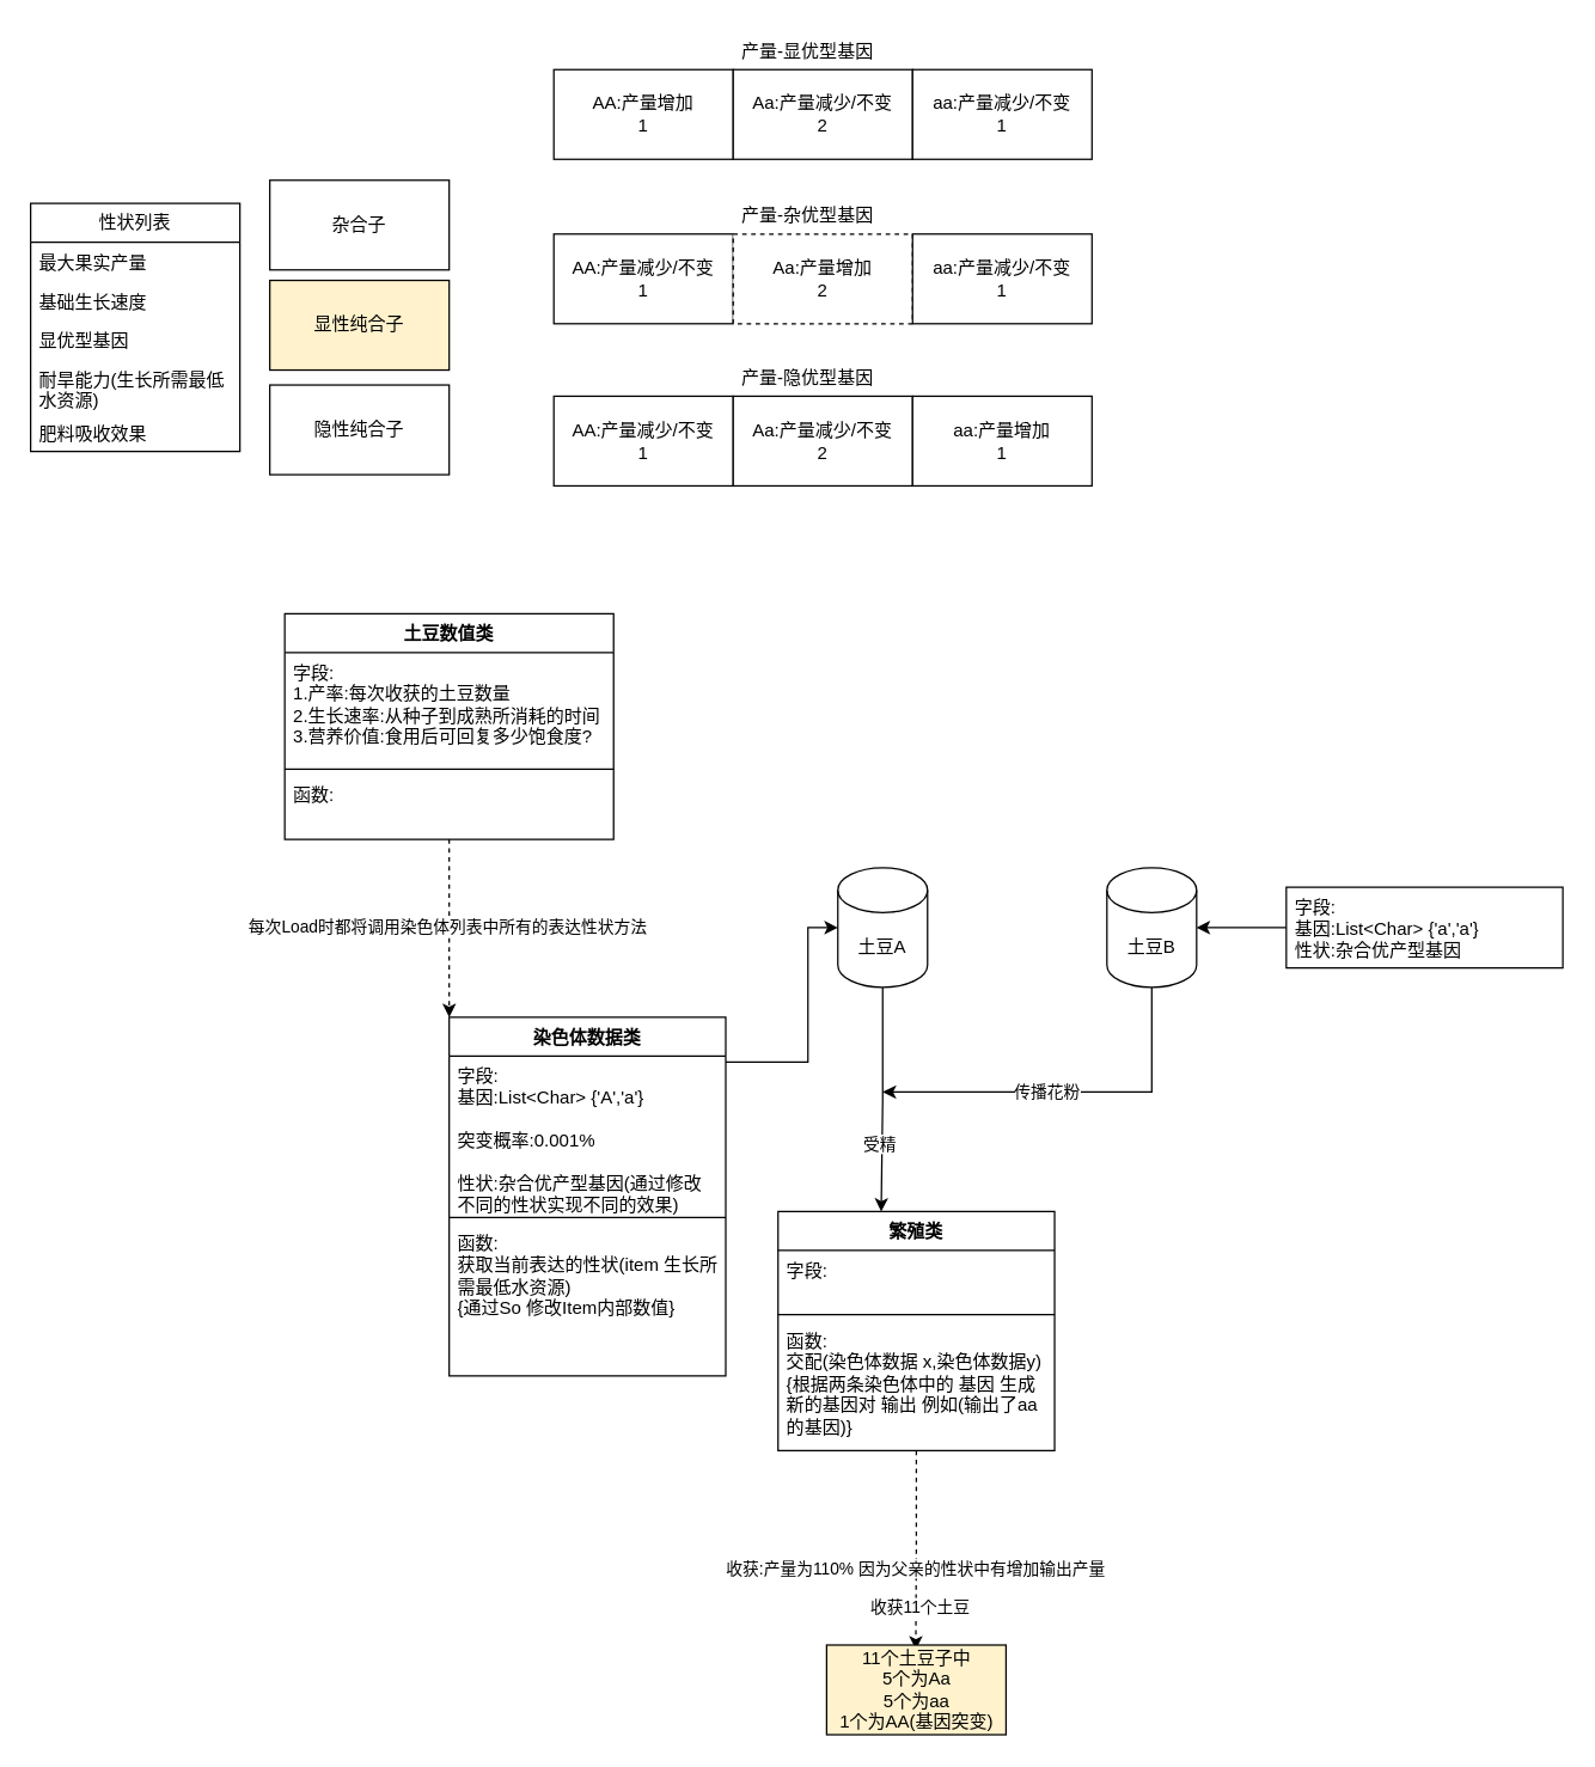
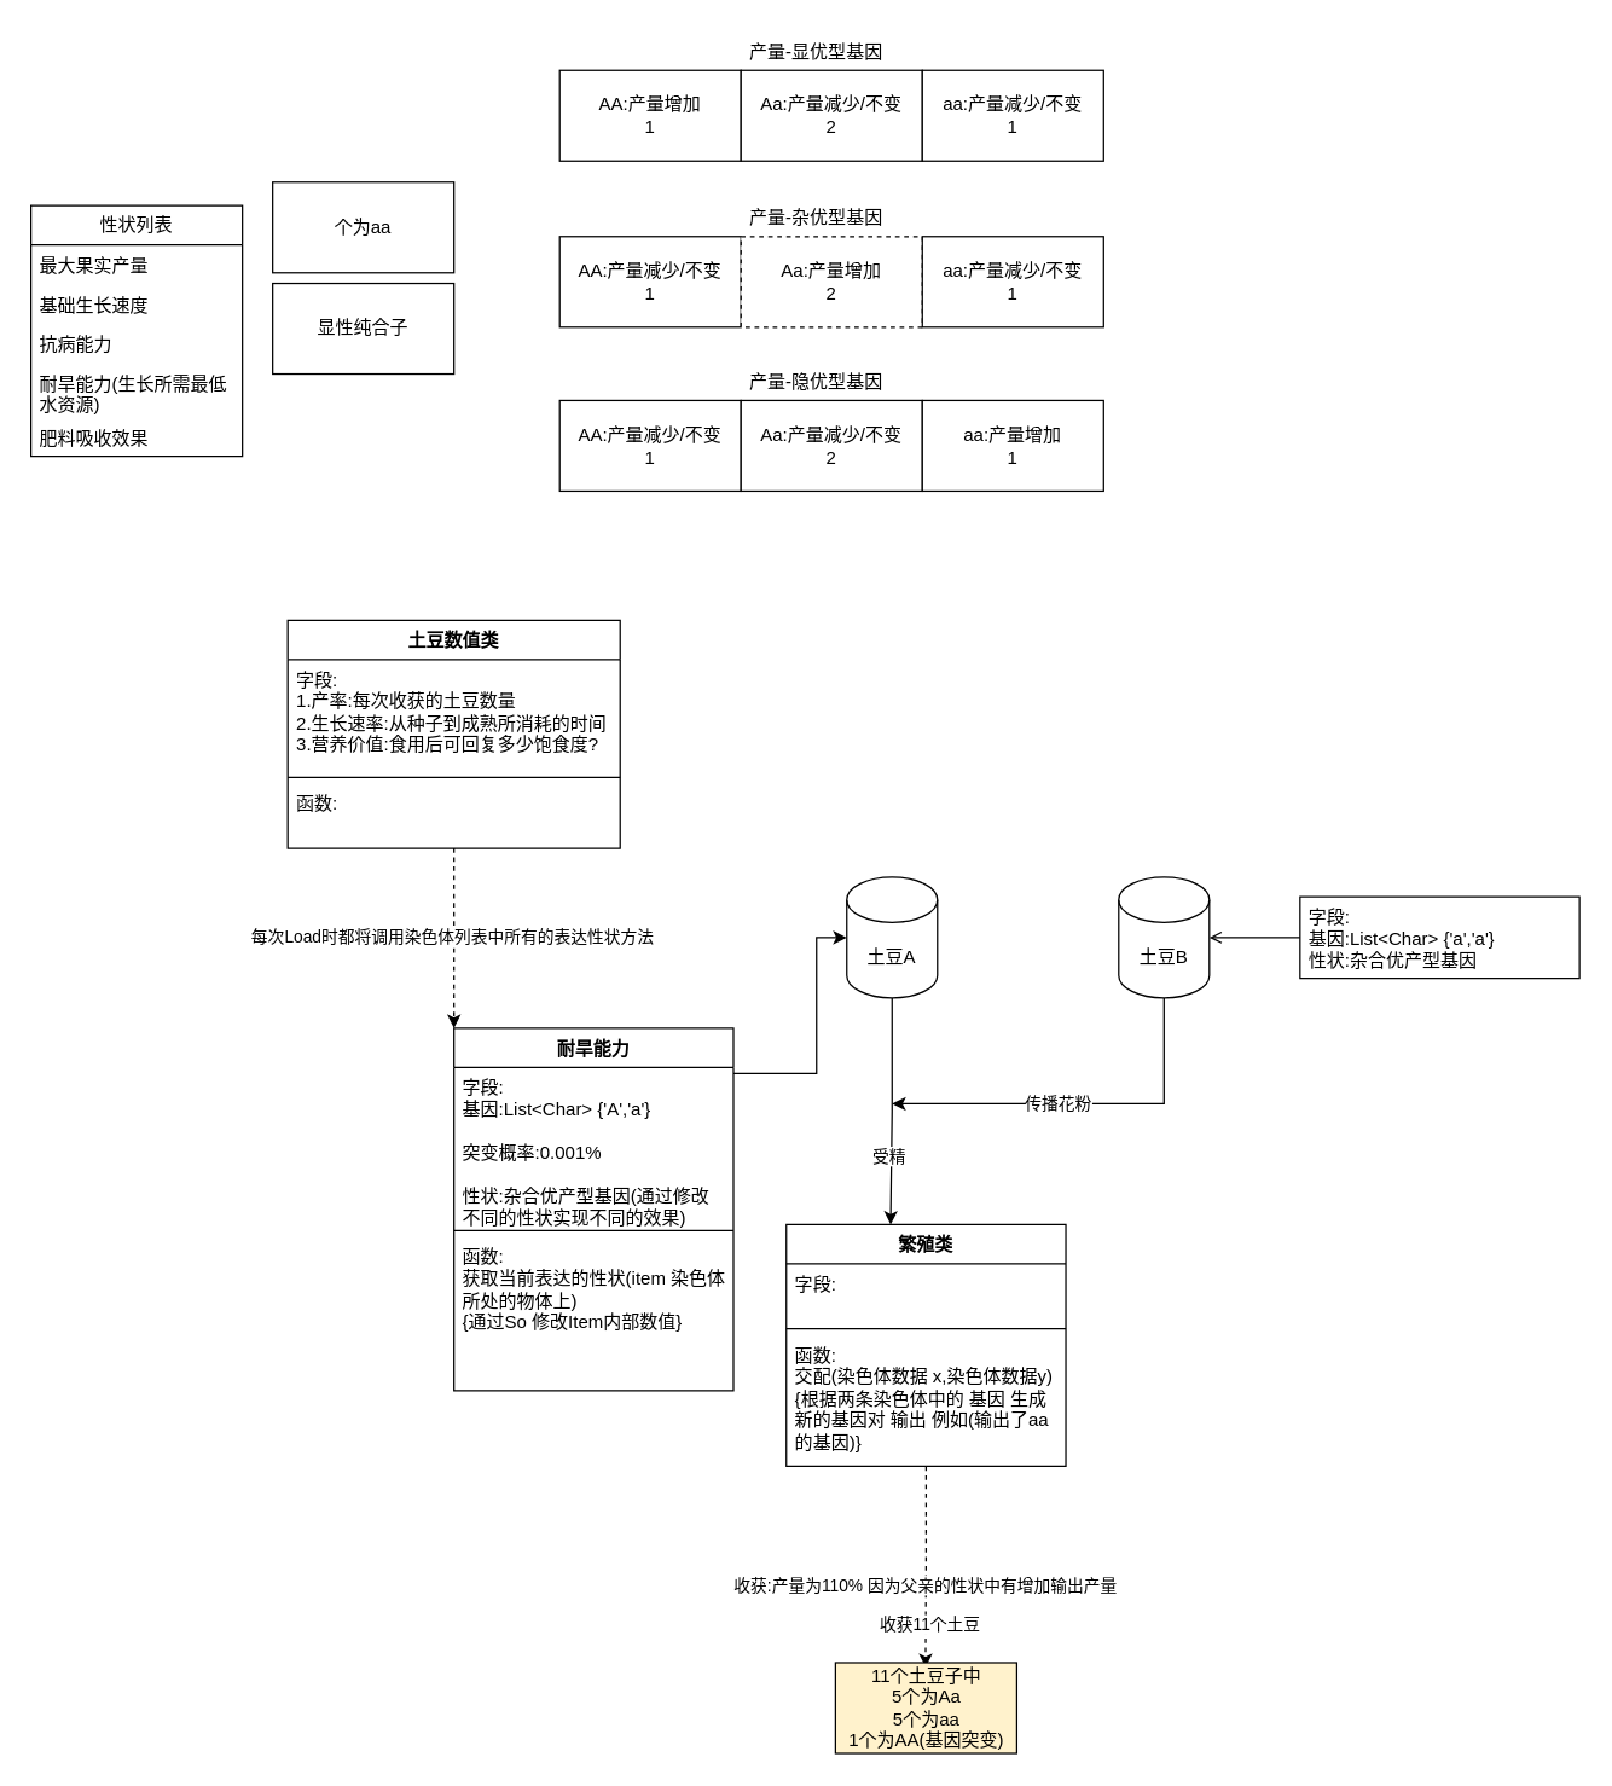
  <mxCell id="0" />
  <mxCell id="1" parent="0" />
- <mxCell id="2" value="杂合子" style="rounded=0;whiteSpace=wrap;html=1;" vertex="1" parent="1"><mxGeometry x="180" y="120" width="120" height="60" as="geometry" /></mxCell>
- <mxCell id="3" value="显性纯合子" style="rounded=0;whiteSpace=wrap;html=1;fillColor=#fff2cc;" vertex="1" parent="1"><mxGeometry x="180" y="187" width="120" height="60" as="geometry" /></mxCell>
- <mxCell id="4" value="隐性纯合子" style="rounded=0;whiteSpace=wrap;html=1;" vertex="1" parent="1"><mxGeometry x="180" y="257" width="120" height="60" as="geometry" /></mxCell>
+ <mxCell id="2" value="个为aa" style="rounded=0;whiteSpace=wrap;html=1;" vertex="1" parent="1"><mxGeometry x="180" y="120" width="120" height="60" as="geometry" /></mxCell>
+ <mxCell id="3" value="显性纯合子" style="rounded=0;whiteSpace=wrap;html=1;" vertex="1" parent="1"><mxGeometry x="180" y="187" width="120" height="60" as="geometry" /></mxCell>
  <mxCell id="5" value="性状列表" style="swimlane;fontStyle=0;childLayout=stackLayout;horizontal=1;startSize=26;fillColor=none;horizontalStack=0;resizeParent=1;resizeParentMax=0;resizeLast=0;collapsible=1;marginBottom=0;whiteSpace=wrap;html=1;" vertex="1" parent="1"><mxGeometry x="20" y="135.5" width="140" height="166" as="geometry" /></mxCell>
  <mxCell id="6" value="最大果实产量" style="text;strokeColor=none;fillColor=none;align=left;verticalAlign=top;spacingLeft=4;spacingRight=4;overflow=hidden;rotatable=0;points=[[0,0.5],[1,0.5]];portConstraint=eastwest;whiteSpace=wrap;html=1;" vertex="1" parent="5"><mxGeometry y="26" width="140" height="26" as="geometry" /></mxCell>
  <mxCell id="7" value="基础生长速度" style="text;strokeColor=none;fillColor=none;align=left;verticalAlign=top;spacingLeft=4;spacingRight=4;overflow=hidden;rotatable=0;points=[[0,0.5],[1,0.5]];portConstraint=eastwest;whiteSpace=wrap;html=1;" vertex="1" parent="5"><mxGeometry y="52" width="140" height="26" as="geometry" /></mxCell>
- <mxCell id="8" value="显优型基因" style="text;strokeColor=none;fillColor=none;align=left;verticalAlign=top;spacingLeft=4;spacingRight=4;overflow=hidden;rotatable=0;points=[[0,0.5],[1,0.5]];portConstraint=eastwest;whiteSpace=wrap;html=1;" vertex="1" parent="5"><mxGeometry y="78" width="140" height="26" as="geometry" /></mxCell>
+ <mxCell id="8" value="抗病能力" style="text;strokeColor=none;fillColor=none;align=left;verticalAlign=top;spacingLeft=4;spacingRight=4;overflow=hidden;rotatable=0;points=[[0,0.5],[1,0.5]];portConstraint=eastwest;whiteSpace=wrap;html=1;" vertex="1" parent="5"><mxGeometry y="78" width="140" height="26" as="geometry" /></mxCell>
  <mxCell id="9" value="耐旱能力(生长所需最低水资源)" style="text;strokeColor=none;fillColor=none;align=left;verticalAlign=top;spacingLeft=4;spacingRight=4;overflow=hidden;rotatable=0;points=[[0,0.5],[1,0.5]];portConstraint=eastwest;whiteSpace=wrap;html=1;" vertex="1" parent="5"><mxGeometry y="104" width="140" height="36" as="geometry" /></mxCell>
  <mxCell id="10" value="肥料吸收效果" style="text;strokeColor=none;fillColor=none;align=left;verticalAlign=top;spacingLeft=4;spacingRight=4;overflow=hidden;rotatable=0;points=[[0,0.5],[1,0.5]];portConstraint=eastwest;whiteSpace=wrap;html=1;" vertex="1" parent="5"><mxGeometry y="140" width="140" height="26" as="geometry" /></mxCell>
  <mxCell id="11" value="" style="group" vertex="1" connectable="0" parent="1"><mxGeometry x="370" y="20" width="360" height="86" as="geometry" /></mxCell>
  <mxCell id="12" value="产量-显优型基因" style="text;strokeColor=none;fillColor=none;align=left;verticalAlign=top;spacingLeft=4;spacingRight=4;overflow=hidden;rotatable=0;points=[[0,0.5],[1,0.5]];portConstraint=eastwest;whiteSpace=wrap;html=1;" vertex="1" parent="11"><mxGeometry x="120" width="120" height="26" as="geometry" /></mxCell>
  <mxCell id="13" value="AA:产量增加&lt;div&gt;1&lt;/div&gt;" style="rounded=0;whiteSpace=wrap;html=1;" vertex="1" parent="11"><mxGeometry y="26" width="120" height="60" as="geometry" /></mxCell>
  <mxCell id="14" value="Aa:产量减少/不变&lt;div&gt;2&lt;/div&gt;" style="rounded=0;whiteSpace=wrap;html=1;" vertex="1" parent="11"><mxGeometry x="120" y="26" width="120" height="60" as="geometry" /></mxCell>
  <mxCell id="15" value="aa:产量减少/不变&lt;div&gt;1&lt;/div&gt;" style="rounded=0;whiteSpace=wrap;html=1;" vertex="1" parent="11"><mxGeometry x="240" y="26" width="120" height="60" as="geometry" /></mxCell>
  <mxCell id="16" value="" style="group" vertex="1" connectable="0" parent="1"><mxGeometry x="370" y="130" width="360" height="86" as="geometry" /></mxCell>
  <mxCell id="17" value="产量-杂优型基因" style="text;strokeColor=none;fillColor=none;align=left;verticalAlign=top;spacingLeft=4;spacingRight=4;overflow=hidden;rotatable=0;points=[[0,0.5],[1,0.5]];portConstraint=eastwest;whiteSpace=wrap;html=1;" vertex="1" parent="16"><mxGeometry x="120" width="120" height="26" as="geometry" /></mxCell>
  <mxCell id="18" value="AA:产量减少/不变&lt;div&gt;1&lt;/div&gt;" style="rounded=0;whiteSpace=wrap;html=1;" vertex="1" parent="16"><mxGeometry y="26" width="120" height="60" as="geometry" /></mxCell>
  <mxCell id="19" value="Aa:产量增加&lt;div&gt;2&lt;/div&gt;" style="rounded=0;whiteSpace=wrap;html=1;dashed=1;" vertex="1" parent="16"><mxGeometry x="120" y="26" width="120" height="60" as="geometry" /></mxCell>
  <mxCell id="20" value="aa:产量减少/不变&lt;div&gt;1&lt;/div&gt;" style="rounded=0;whiteSpace=wrap;html=1;" vertex="1" parent="16"><mxGeometry x="240" y="26" width="120" height="60" as="geometry" /></mxCell>
  <mxCell id="21" value="" style="group" vertex="1" connectable="0" parent="1"><mxGeometry x="370" y="238.5" width="360" height="86" as="geometry" /></mxCell>
  <mxCell id="22" value="产量-隐优型基因" style="text;strokeColor=none;fillColor=none;align=left;verticalAlign=top;spacingLeft=4;spacingRight=4;overflow=hidden;rotatable=0;points=[[0,0.5],[1,0.5]];portConstraint=eastwest;whiteSpace=wrap;html=1;" vertex="1" parent="21"><mxGeometry x="120" width="120" height="26" as="geometry" /></mxCell>
  <mxCell id="23" value="AA:产量减少/不变&lt;div&gt;1&lt;/div&gt;" style="rounded=0;whiteSpace=wrap;html=1;" vertex="1" parent="21"><mxGeometry y="26" width="120" height="60" as="geometry" /></mxCell>
  <mxCell id="24" value="Aa:产量减少/不变&lt;div&gt;2&lt;/div&gt;" style="rounded=0;whiteSpace=wrap;html=1;" vertex="1" parent="21"><mxGeometry x="120" y="26" width="120" height="60" as="geometry" /></mxCell>
  <mxCell id="25" value="aa:产量增加&lt;div&gt;1&lt;/div&gt;" style="rounded=0;whiteSpace=wrap;html=1;" vertex="1" parent="21"><mxGeometry x="240" y="26" width="120" height="60" as="geometry" /></mxCell>
  <mxCell id="26" value="土豆A" style="shape=cylinder3;whiteSpace=wrap;html=1;boundedLbl=1;backgroundOutline=1;size=15;" vertex="1" parent="1"><mxGeometry x="560" y="580" width="60" height="80" as="geometry" /></mxCell>
  <mxCell id="27" style="edgeStyle=orthogonalEdgeStyle;rounded=0;orthogonalLoop=1;jettySize=auto;html=1;" edge="1" parent="1" source="29"><mxGeometry relative="1" as="geometry"><mxPoint x="590" y="730" as="targetPoint" /><Array as="points"><mxPoint x="770" y="730" /></Array></mxGeometry></mxCell>
  <mxCell id="28" value="传播花粉" style="edgeLabel;html=1;align=center;verticalAlign=middle;resizable=0;points=[];" vertex="1" connectable="0" parent="27"><mxGeometry x="0.125" y="-1" relative="1" as="geometry"><mxPoint as="offset" /></mxGeometry></mxCell>
  <mxCell id="29" value="土豆B" style="shape=cylinder3;whiteSpace=wrap;html=1;boundedLbl=1;backgroundOutline=1;size=15;" vertex="1" parent="1"><mxGeometry x="740" y="580" width="60" height="80" as="geometry" /></mxCell>
- <mxCell id="30" value="染色体数据类" style="swimlane;fontStyle=1;align=center;verticalAlign=top;childLayout=stackLayout;horizontal=1;startSize=26;horizontalStack=0;resizeParent=1;resizeParentMax=0;resizeLast=0;collapsible=1;marginBottom=0;whiteSpace=wrap;html=1;" vertex="1" parent="1"><mxGeometry x="300" y="680" width="185" height="240" as="geometry" /></mxCell>
+ <mxCell id="30" value="耐旱能力" style="swimlane;fontStyle=1;align=center;verticalAlign=top;childLayout=stackLayout;horizontal=1;startSize=26;horizontalStack=0;resizeParent=1;resizeParentMax=0;resizeLast=0;collapsible=1;marginBottom=0;whiteSpace=wrap;html=1;" vertex="1" parent="1"><mxGeometry x="300" y="680" width="185" height="240" as="geometry" /></mxCell>
  <mxCell id="31" value="字段:&lt;div&gt;基因:List&amp;lt;Char&amp;gt; {'A','a'}&lt;/div&gt;&lt;div&gt;&lt;br&gt;&lt;div&gt;&lt;span style=&quot;background-color: transparent; color: light-dark(rgb(0, 0, 0), rgb(255, 255, 255)); text-align: center;&quot;&gt;突变概率:0.001%&lt;/span&gt;&lt;/div&gt;&lt;/div&gt;&lt;div&gt;&lt;span style=&quot;background-color: transparent; color: light-dark(rgb(0, 0, 0), rgb(255, 255, 255)); text-align: center;&quot;&gt;&lt;br&gt;&lt;/span&gt;&lt;/div&gt;&lt;div&gt;&lt;div&gt;性状:&lt;span style=&quot;text-align: center; background-color: transparent; color: light-dark(rgb(0, 0, 0), rgb(255, 255, 255));&quot;&gt;杂合优产型基因(通过修改不同的性状实现不同的效果)&lt;/span&gt;&lt;/div&gt;&lt;/div&gt;&lt;div&gt;&lt;span style=&quot;text-align: center; background-color: transparent; color: light-dark(rgb(0, 0, 0), rgb(255, 255, 255));&quot;&gt;&lt;br&gt;&lt;/span&gt;&lt;/div&gt;" style="text;strokeColor=none;fillColor=none;align=left;verticalAlign=top;spacingLeft=4;spacingRight=4;overflow=hidden;rotatable=0;points=[[0,0.5],[1,0.5]];portConstraint=eastwest;whiteSpace=wrap;html=1;" vertex="1" parent="30"><mxGeometry y="26" width="185" height="104" as="geometry" /></mxCell>
  <mxCell id="32" value="" style="line;strokeWidth=1;fillColor=none;align=left;verticalAlign=middle;spacingTop=-1;spacingLeft=3;spacingRight=3;rotatable=0;labelPosition=right;points=[];portConstraint=eastwest;strokeColor=inherit;" vertex="1" parent="30"><mxGeometry y="130" width="185" height="8" as="geometry" /></mxCell>
- <mxCell id="33" value="函数:&lt;div&gt;获取当前表达的性状(item 生长所需最低水资源)&lt;/div&gt;&lt;div&gt;{通过So 修改Item内部数值}&lt;/div&gt;" style="text;strokeColor=none;fillColor=none;align=left;verticalAlign=top;spacingLeft=4;spacingRight=4;overflow=hidden;rotatable=0;points=[[0,0.5],[1,0.5]];portConstraint=eastwest;whiteSpace=wrap;html=1;" vertex="1" parent="30"><mxGeometry y="138" width="185" height="102" as="geometry" /></mxCell>
+ <mxCell id="33" value="函数:&lt;div&gt;获取当前表达的性状(item 染色体所处的物体上)&lt;/div&gt;&lt;div&gt;{通过So 修改Item内部数值}&lt;/div&gt;" style="text;strokeColor=none;fillColor=none;align=left;verticalAlign=top;spacingLeft=4;spacingRight=4;overflow=hidden;rotatable=0;points=[[0,0.5],[1,0.5]];portConstraint=eastwest;whiteSpace=wrap;html=1;" vertex="1" parent="30"><mxGeometry y="138" width="185" height="102" as="geometry" /></mxCell>
  <mxCell id="34" style="edgeStyle=orthogonalEdgeStyle;rounded=0;orthogonalLoop=1;jettySize=auto;html=1;entryX=0;entryY=0.5;entryDx=0;entryDy=0;entryPerimeter=0;" edge="1" parent="1" source="30" target="26"><mxGeometry relative="1" as="geometry"><Array as="points"><mxPoint x="540" y="710" /><mxPoint x="540" y="620" /></Array></mxGeometry></mxCell>
- <mxCell id="35" style="edgeStyle=orthogonalEdgeStyle;rounded=0;orthogonalLoop=1;jettySize=auto;html=1;entryX=1;entryY=0.5;entryDx=0;entryDy=0;entryPerimeter=0;exitX=0;exitY=0.5;exitDx=0;exitDy=0;" edge="1" parent="1" source="52" target="29"><mxGeometry relative="1" as="geometry"><mxPoint x="870" y="818" as="sourcePoint" /></mxGeometry></mxCell>
+ <mxCell id="35" style="edgeStyle=orthogonalEdgeStyle;rounded=0;orthogonalLoop=1;jettySize=auto;html=1;entryX=1;entryY=0.5;entryDx=0;entryDy=0;entryPerimeter=0;exitX=0;exitY=0.5;exitDx=0;exitDy=0;endArrow=open;" edge="1" parent="1" source="52" target="29"><mxGeometry relative="1" as="geometry"><mxPoint x="870" y="818" as="sourcePoint" /></mxGeometry></mxCell>
  <mxCell id="36" style="edgeStyle=orthogonalEdgeStyle;rounded=0;orthogonalLoop=1;jettySize=auto;html=1;entryX=0.497;entryY=0.05;entryDx=0;entryDy=0;entryPerimeter=0;dashed=1;" edge="1" parent="1" source="39" target="45"><mxGeometry relative="1" as="geometry"><mxPoint x="612" y="1096" as="targetPoint" /></mxGeometry></mxCell>
  <mxCell id="37" value="收获:产量为110% 因为父亲的性状中有增加输出产量" style="edgeLabel;html=1;align=center;verticalAlign=middle;resizable=0;points=[];" vertex="1" connectable="0" parent="36"><mxGeometry x="0.191" y="-1" relative="1" as="geometry"><mxPoint as="offset" /></mxGeometry></mxCell>
  <mxCell id="38" value="收获11个土豆" style="edgeLabel;html=1;align=center;verticalAlign=middle;resizable=0;points=[];" vertex="1" connectable="0" parent="36"><mxGeometry x="0.576" y="2" relative="1" as="geometry"><mxPoint as="offset" /></mxGeometry></mxCell>
  <mxCell id="39" value="繁殖类" style="swimlane;fontStyle=1;align=center;verticalAlign=top;childLayout=stackLayout;horizontal=1;startSize=26;horizontalStack=0;resizeParent=1;resizeParentMax=0;resizeLast=0;collapsible=1;marginBottom=0;whiteSpace=wrap;html=1;" vertex="1" parent="1"><mxGeometry x="520" y="810" width="185" height="160" as="geometry" /></mxCell>
  <mxCell id="40" value="字段:" style="text;strokeColor=none;fillColor=none;align=left;verticalAlign=top;spacingLeft=4;spacingRight=4;overflow=hidden;rotatable=0;points=[[0,0.5],[1,0.5]];portConstraint=eastwest;whiteSpace=wrap;html=1;" vertex="1" parent="39"><mxGeometry y="26" width="185" height="39" as="geometry" /></mxCell>
  <mxCell id="41" value="" style="line;strokeWidth=1;fillColor=none;align=left;verticalAlign=middle;spacingTop=-1;spacingLeft=3;spacingRight=3;rotatable=0;labelPosition=right;points=[];portConstraint=eastwest;strokeColor=inherit;" vertex="1" parent="39"><mxGeometry y="65" width="185" height="8" as="geometry" /></mxCell>
  <mxCell id="42" value="函数:&lt;div&gt;交配(染色体数据 x,染色体数据y){根据两条染色体中的 基因 生成新的基因对 输出 例如(输出了aa的基因)}&lt;/div&gt;" style="text;strokeColor=none;fillColor=none;align=left;verticalAlign=top;spacingLeft=4;spacingRight=4;overflow=hidden;rotatable=0;points=[[0,0.5],[1,0.5]];portConstraint=eastwest;whiteSpace=wrap;html=1;" vertex="1" parent="39"><mxGeometry y="73" width="185" height="87" as="geometry" /></mxCell>
  <mxCell id="43" style="edgeStyle=orthogonalEdgeStyle;rounded=0;orthogonalLoop=1;jettySize=auto;html=1;" edge="1" parent="1" source="26"><mxGeometry relative="1" as="geometry"><mxPoint x="589" y="810" as="targetPoint" /></mxGeometry></mxCell>
  <mxCell id="44" value="受精" style="edgeLabel;html=1;align=center;verticalAlign=middle;resizable=0;points=[];" vertex="1" connectable="0" parent="43"><mxGeometry x="0.39" y="-2" relative="1" as="geometry"><mxPoint as="offset" /></mxGeometry></mxCell>
  <mxCell id="45" value="11个土豆子中&lt;div&gt;5个为Aa&lt;/div&gt;&lt;div&gt;5个为aa&lt;/div&gt;&lt;div&gt;1个为AA(基因突变)&lt;/div&gt;" style="rounded=0;whiteSpace=wrap;html=1;fillColor=#fff2cc;" vertex="1" parent="1"><mxGeometry x="552.5" y="1100" width="120" height="60" as="geometry" /></mxCell>
  <mxCell id="46" style="edgeStyle=orthogonalEdgeStyle;rounded=0;orthogonalLoop=1;jettySize=auto;html=1;entryX=0;entryY=0;entryDx=0;entryDy=0;dashed=1;" edge="1" parent="1" source="48" target="30"><mxGeometry relative="1" as="geometry" /></mxCell>
  <mxCell id="47" value="每次Load时都将调用染色体列表中所有的表达性状方法" style="edgeLabel;html=1;align=center;verticalAlign=middle;resizable=0;points=[];" vertex="1" connectable="0" parent="46"><mxGeometry x="-0.026" y="-2" relative="1" as="geometry"><mxPoint as="offset" /></mxGeometry></mxCell>
  <mxCell id="48" value="土豆数值类" style="swimlane;fontStyle=1;align=center;verticalAlign=top;childLayout=stackLayout;horizontal=1;startSize=26;horizontalStack=0;resizeParent=1;resizeParentMax=0;resizeLast=0;collapsible=1;marginBottom=0;whiteSpace=wrap;html=1;" vertex="1" parent="1"><mxGeometry x="190" y="410" width="220" height="151" as="geometry" /></mxCell>
  <mxCell id="49" value="字段:&lt;div&gt;1.产率:每次收获的土豆数量&lt;/div&gt;&lt;div&gt;2.生长速率:从种子到成熟所消耗的时间&lt;/div&gt;&lt;div&gt;3.营养价值:食用后可回复多少饱食度?&lt;/div&gt;" style="text;strokeColor=none;fillColor=none;align=left;verticalAlign=top;spacingLeft=4;spacingRight=4;overflow=hidden;rotatable=0;points=[[0,0.5],[1,0.5]];portConstraint=eastwest;whiteSpace=wrap;html=1;" vertex="1" parent="48"><mxGeometry y="26" width="220" height="74" as="geometry" /></mxCell>
  <mxCell id="50" value="" style="line;strokeWidth=1;fillColor=none;align=left;verticalAlign=middle;spacingTop=-1;spacingLeft=3;spacingRight=3;rotatable=0;labelPosition=right;points=[];portConstraint=eastwest;strokeColor=inherit;" vertex="1" parent="48"><mxGeometry y="100" width="220" height="8" as="geometry" /></mxCell>
  <mxCell id="51" value="函数:" style="text;strokeColor=none;fillColor=none;align=left;verticalAlign=top;spacingLeft=4;spacingRight=4;overflow=hidden;rotatable=0;points=[[0,0.5],[1,0.5]];portConstraint=eastwest;whiteSpace=wrap;html=1;" vertex="1" parent="48"><mxGeometry y="108" width="220" height="43" as="geometry" /></mxCell>
  <mxCell id="52" value="字段:&lt;div&gt;基因:List&amp;lt;Char&amp;gt; {'a','a'}&lt;div&gt;性状:&lt;span style=&quot;text-align: center; background-color: transparent; color: light-dark(rgb(0, 0, 0), rgb(255, 255, 255));&quot;&gt;杂合优产型基因&lt;/span&gt;&lt;/div&gt;&lt;/div&gt;" style="text;strokeColor=default;fillColor=none;align=left;verticalAlign=top;spacingLeft=4;spacingRight=4;overflow=hidden;rotatable=0;points=[[0,0.5],[1,0.5]];portConstraint=eastwest;whiteSpace=wrap;html=1;" vertex="1" parent="1"><mxGeometry x="860" y="593" width="185" height="54" as="geometry" /></mxCell>
